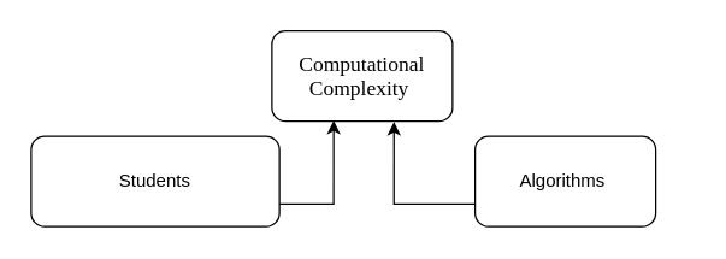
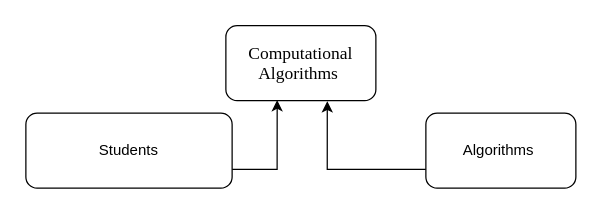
  <mxCell id="0" />
  <mxCell id="1" parent="0" />
- <mxCell id="2" value="&lt;span style=&quot;line-height: 107% ; font-family: &amp;#34;times new roman&amp;#34; , serif ; font-size: 14px&quot;&gt;Computational Complexity&amp;nbsp;&lt;/span&gt;" style="rounded=1;whiteSpace=wrap;html=1;" vertex="1" parent="1"><mxGeometry x="180" y="20" width="120" height="60" as="geometry" /></mxCell>
+ <mxCell id="2" value="&lt;span style=&quot;line-height: 107% ; font-family: &amp;#34;times new roman&amp;#34; , serif ; font-size: 14px&quot;&gt;Computational Algorithms&amp;nbsp;&lt;/span&gt;" style="rounded=1;whiteSpace=wrap;html=1;" vertex="1" parent="1"><mxGeometry x="180" y="20" width="120" height="60" as="geometry" /></mxCell>
  <mxCell id="3" style="edgeStyle=orthogonalEdgeStyle;rounded=0;orthogonalLoop=1;jettySize=auto;html=1;exitX=1;exitY=0.75;exitDx=0;exitDy=0;entryX=0.342;entryY=0.993;entryDx=0;entryDy=0;entryPerimeter=0;" edge="1" parent="1" source="4" target="2"><mxGeometry relative="1" as="geometry" /></mxCell>
  <mxCell id="4" value="Students" style="rounded=1;whiteSpace=wrap;html=1;" vertex="1" parent="1"><mxGeometry x="20" y="90" width="165" height="60" as="geometry" /></mxCell>
  <mxCell id="5" style="edgeStyle=orthogonalEdgeStyle;rounded=0;orthogonalLoop=1;jettySize=auto;html=1;exitX=0;exitY=0.75;exitDx=0;exitDy=0;entryX=0.676;entryY=1.008;entryDx=0;entryDy=0;entryPerimeter=0;" edge="1" parent="1" source="6" target="2"><mxGeometry relative="1" as="geometry" /></mxCell>
- <mxCell id="6" value="Algorithms&amp;nbsp;" style="rounded=1;whiteSpace=wrap;html=1;" vertex="1" parent="1"><mxGeometry x="315" y="90" width="120" height="60" as="geometry" /></mxCell>
+ <mxCell id="6" value="Algorithms&amp;nbsp;" style="rounded=1;whiteSpace=wrap;html=1;" vertex="1" parent="1"><mxGeometry x="340" y="90" width="120" height="60" as="geometry" /></mxCell>
